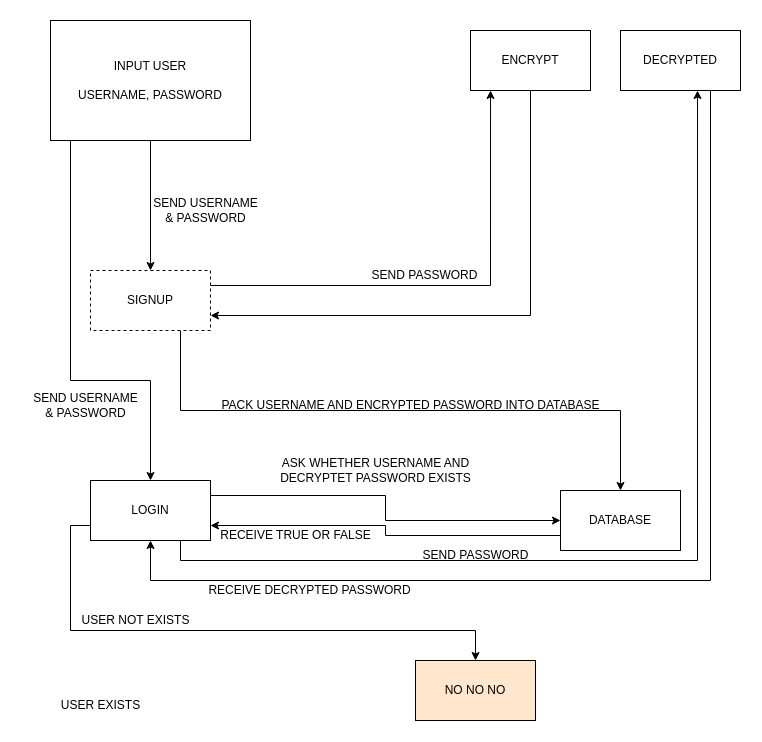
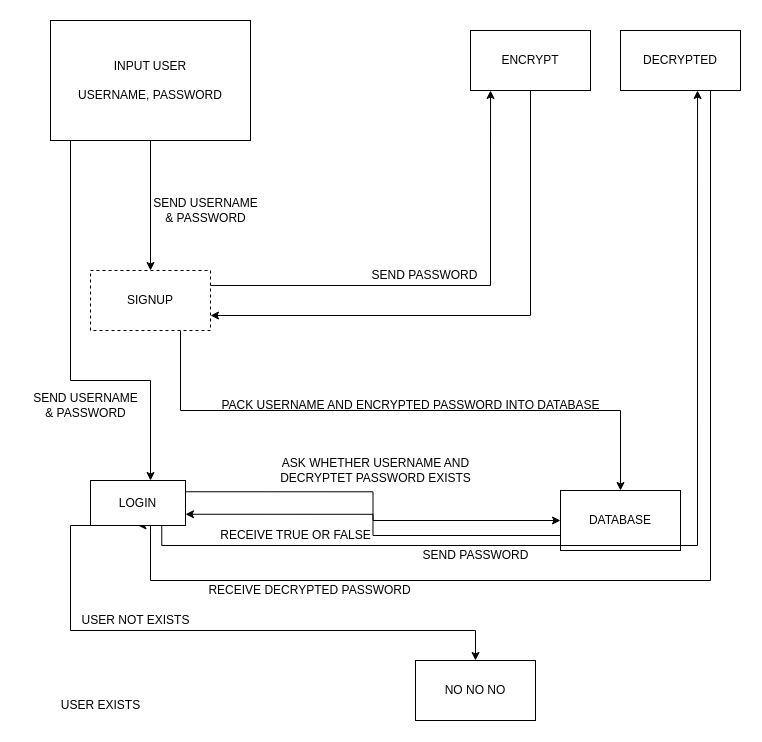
  <mxCell id="0" />
  <mxCell id="1" parent="0" />
  <mxCell id="2" style="edgeStyle=orthogonalEdgeStyle;rounded=0;orthogonalLoop=1;jettySize=auto;html=1;exitX=0.5;exitY=1;exitDx=0;exitDy=0;entryX=0.5;entryY=0;entryDx=0;entryDy=0;" edge="1" parent="1" source="4" target="8"><mxGeometry relative="1" as="geometry" /></mxCell>
  <mxCell id="3" style="edgeStyle=orthogonalEdgeStyle;rounded=0;orthogonalLoop=1;jettySize=auto;html=1;exitX=0.25;exitY=1;exitDx=0;exitDy=0;" edge="1" parent="1" source="4" target="19"><mxGeometry relative="1" as="geometry"><Array as="points"><mxPoint x="70" y="140" /><mxPoint x="70" y="380" /><mxPoint x="150" y="380" /></Array></mxGeometry></mxCell>
  <mxCell id="4" value="INPUT USER&lt;br&gt;&lt;br&gt;USERNAME, PASSWORD" style="rounded=0;whiteSpace=wrap;html=1;" vertex="1" parent="1"><mxGeometry x="50" y="20" width="200" height="120" as="geometry" /></mxCell>
  <mxCell id="5" style="edgeStyle=orthogonalEdgeStyle;rounded=0;orthogonalLoop=1;jettySize=auto;html=1;exitX=0.75;exitY=1;exitDx=0;exitDy=0;entryX=0.5;entryY=1;entryDx=0;entryDy=0;" edge="1" parent="1" source="6" target="19"><mxGeometry relative="1" as="geometry"><Array as="points"><mxPoint x="710" y="580" /><mxPoint x="150" y="580" /></Array></mxGeometry></mxCell>
  <mxCell id="6" value="DECRYPTED" style="whiteSpace=wrap;html=1;" vertex="1" parent="1"><mxGeometry x="620" y="30" width="120" height="60" as="geometry" /></mxCell>
  <mxCell id="7" style="edgeStyle=orthogonalEdgeStyle;rounded=0;orthogonalLoop=1;jettySize=auto;html=1;exitX=0.75;exitY=1;exitDx=0;exitDy=0;entryX=0.5;entryY=0;entryDx=0;entryDy=0;" edge="1" parent="1" source="8" target="13"><mxGeometry relative="1" as="geometry" /></mxCell>
  <mxCell id="8" value="SIGNUP" style="rounded=0;whiteSpace=wrap;html=1;dashed=1;" vertex="1" parent="1"><mxGeometry x="90" y="270" width="120" height="60" as="geometry" /></mxCell>
  <mxCell id="9" value="SEND USERNAME&lt;br&gt;&amp;amp; PASSWORD" style="text;html=1;align=center;verticalAlign=middle;resizable=0;points=[];autosize=1;strokeColor=none;fillColor=none;" vertex="1" parent="1"><mxGeometry x="140" y="190" width="130" height="40" as="geometry" /></mxCell>
  <mxCell id="10" style="edgeStyle=orthogonalEdgeStyle;rounded=0;orthogonalLoop=1;jettySize=auto;html=1;exitX=0.5;exitY=1;exitDx=0;exitDy=0;entryX=1;entryY=0.75;entryDx=0;entryDy=0;" edge="1" parent="1" source="11" target="8"><mxGeometry relative="1" as="geometry" /></mxCell>
  <mxCell id="11" value="ENCRYPT" style="rounded=0;whiteSpace=wrap;html=1;" vertex="1" parent="1"><mxGeometry x="470" y="30" width="120" height="60" as="geometry" /></mxCell>
  <mxCell id="12" style="edgeStyle=orthogonalEdgeStyle;rounded=0;orthogonalLoop=1;jettySize=auto;html=1;exitX=0;exitY=0.75;exitDx=0;exitDy=0;entryX=1;entryY=0.75;entryDx=0;entryDy=0;" edge="1" parent="1" source="13" target="19"><mxGeometry relative="1" as="geometry" /></mxCell>
  <mxCell id="13" value="DATABASE" style="rounded=0;whiteSpace=wrap;html=1;" vertex="1" parent="1"><mxGeometry x="560" y="490" width="120" height="60" as="geometry" /></mxCell>
  <mxCell id="14" style="edgeStyle=orthogonalEdgeStyle;rounded=0;orthogonalLoop=1;jettySize=auto;html=1;exitX=1;exitY=0.25;exitDx=0;exitDy=0;entryX=0.167;entryY=1;entryDx=0;entryDy=0;entryPerimeter=0;" edge="1" parent="1" source="8" target="11"><mxGeometry relative="1" as="geometry" /></mxCell>
  <mxCell id="15" value="SEND PASSWORD" style="text;html=1;align=center;verticalAlign=middle;resizable=0;points=[];autosize=1;strokeColor=none;fillColor=none;" vertex="1" parent="1"><mxGeometry x="359" y="260" width="130" height="30" as="geometry" /></mxCell>
  <mxCell id="16" value="PACK USERNAME AND ENCRYPTED PASSWORD INTO DATABASE" style="text;html=1;align=center;verticalAlign=middle;resizable=0;points=[];autosize=1;strokeColor=none;fillColor=none;" vertex="1" parent="1"><mxGeometry x="210" y="390" width="400" height="30" as="geometry" /></mxCell>
  <mxCell id="17" style="edgeStyle=orthogonalEdgeStyle;rounded=0;orthogonalLoop=1;jettySize=auto;html=1;exitX=1;exitY=0.25;exitDx=0;exitDy=0;entryX=0;entryY=0.5;entryDx=0;entryDy=0;" edge="1" parent="1" source="19" target="13"><mxGeometry relative="1" as="geometry" /></mxCell>
  <mxCell id="18" style="edgeStyle=orthogonalEdgeStyle;rounded=0;orthogonalLoop=1;jettySize=auto;html=1;exitX=0;exitY=0.75;exitDx=0;exitDy=0;" edge="1" parent="1" source="19" target="25"><mxGeometry relative="1" as="geometry"><Array as="points"><mxPoint x="70" y="525" /><mxPoint x="70" y="630" /><mxPoint x="475" y="630" /></Array></mxGeometry></mxCell>
- <mxCell id="19" value="LOGIN" style="rounded=0;whiteSpace=wrap;html=1;" vertex="1" parent="1"><mxGeometry x="90" y="480" width="120" height="60" as="geometry" /></mxCell>
+ <mxCell id="19" value="LOGIN" style="rounded=0;whiteSpace=wrap;html=1;" vertex="1" parent="1"><mxGeometry x="90" y="480" width="95" height="45" as="geometry" /></mxCell>
  <mxCell id="20" value="SEND USERNAME&lt;br&gt;&amp;amp; PASSWORD" style="text;html=1;align=center;verticalAlign=middle;resizable=0;points=[];autosize=1;strokeColor=none;fillColor=none;" vertex="1" parent="1"><mxGeometry x="20" y="385" width="130" height="40" as="geometry" /></mxCell>
  <mxCell id="21" value="ASK WHETHER USERNAME AND &lt;br&gt;DECRYPTET PASSWORD EXISTS" style="text;html=1;align=center;verticalAlign=middle;resizable=0;points=[];autosize=1;strokeColor=none;fillColor=none;" vertex="1" parent="1"><mxGeometry x="270" y="450" width="210" height="40" as="geometry" /></mxCell>
  <mxCell id="22" value="SEND PASSWORD" style="text;html=1;align=center;verticalAlign=middle;resizable=0;points=[];autosize=1;strokeColor=none;fillColor=none;" vertex="1" parent="1"><mxGeometry x="410" y="540" width="130" height="30" as="geometry" /></mxCell>
  <mxCell id="23" value="RECEIVE DECRYPTED PASSWORD" style="text;html=1;align=center;verticalAlign=middle;resizable=0;points=[];autosize=1;strokeColor=none;fillColor=none;" vertex="1" parent="1"><mxGeometry x="194" y="575" width="230" height="30" as="geometry" /></mxCell>
  <mxCell id="24" value="RECEIVE TRUE OR FALSE" style="text;html=1;align=center;verticalAlign=middle;resizable=0;points=[];autosize=1;strokeColor=none;fillColor=none;" vertex="1" parent="1"><mxGeometry x="210" y="520" width="170" height="30" as="geometry" /></mxCell>
- <mxCell id="25" value="NO NO NO" style="rounded=0;whiteSpace=wrap;html=1;fillColor=#ffe6cc;" vertex="1" parent="1"><mxGeometry x="415" y="660" width="120" height="60" as="geometry" /></mxCell>
+ <mxCell id="25" value="NO NO NO" style="rounded=0;whiteSpace=wrap;html=1;" vertex="1" parent="1"><mxGeometry x="415" y="660" width="120" height="60" as="geometry" /></mxCell>
  <mxCell id="26" value="USER NOT EXISTS" style="text;html=1;align=center;verticalAlign=middle;resizable=0;points=[];autosize=1;strokeColor=none;fillColor=none;" vertex="1" parent="1"><mxGeometry x="70" y="605" width="130" height="30" as="geometry" /></mxCell>
  <mxCell id="27" value="USER EXISTS" style="text;html=1;align=center;verticalAlign=middle;resizable=0;points=[];autosize=1;strokeColor=none;fillColor=none;" vertex="1" parent="1"><mxGeometry x="50" y="690" width="100" height="30" as="geometry" /></mxCell>
  <mxCell id="28" style="edgeStyle=orthogonalEdgeStyle;rounded=0;orthogonalLoop=1;jettySize=auto;html=1;exitX=0.75;exitY=1;exitDx=0;exitDy=0;entryX=0.642;entryY=1;entryDx=0;entryDy=0;entryPerimeter=0;" edge="1" parent="1" source="19" target="6"><mxGeometry relative="1" as="geometry" /></mxCell>
